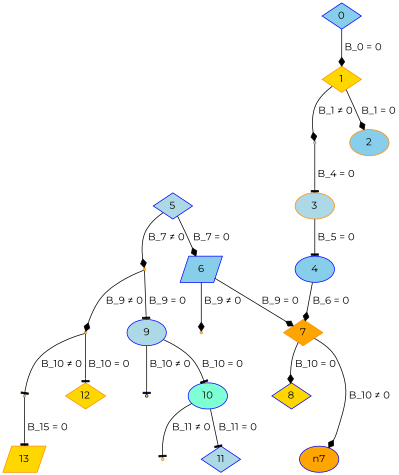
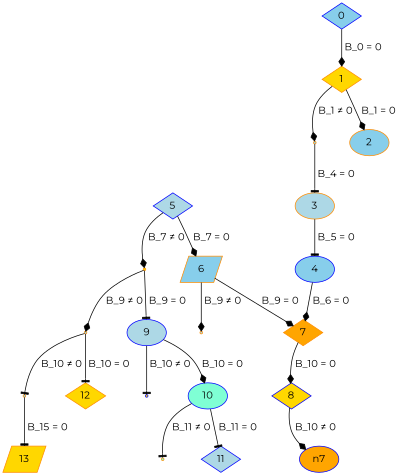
  digraph {
    fontname=Montserrat
    ordering=out
    node [color=darkorange fillcolor=skyblue fontname=Montserrat shape=point style=filled]
    edge [arrowhead=diamond fontname=Montserrat]
    3 [fillcolor=lightblue shape=ellipse]
    a1
    4 [color=blue shape=ellipse]
    a2 [fillcolor=gold]
    a3
    9 [color=blue fillcolor=lightblue shape=ellipse]
    a4
    12 [fillcolor=gold shape=diamond]
    n3 [color=blue fillcolor=gold]
    10 [color=blue fillcolor=aquamarine shape=ellipse]
    13 [fillcolor=gold shape=parallelogram]
    n1 [fillcolor=lightblue]
    n4 [fillcolor=aquamarine]
    0 [color=blue shape=diamond]
    1 [fillcolor=gold shape=diamond]
    2 [shape=ellipse]
    7 [fillcolor=orange shape=diamond]
    5 [color=blue fillcolor=lightblue shape=diamond]
-   6 [color=blue shape=parallelogram]
+   6 [shape=parallelogram]
    8 [color=blue fillcolor=gold shape=diamond]
    n2 [color=blue fillcolor=orange label=n7 shape=ellipse]
    11 [color=blue fillcolor=lightblue shape=diamond]
    3 -> 4 [arrowhead=tee label=" B_5 = 0"]
    a1 -> 3 [arrowhead=tee label=" B_4 = 0"]
    4 -> 7 [label=" B_6 = 0"]
    a2 -> a3 [label=" B_9 ≠ 0"]
    a2 -> 9 [arrowhead=tee label=" B_9 = 0"]
    a3 -> a4 [arrowhead=tee label=" B_10 ≠ 0"]
    a3 -> 12 [arrowhead=tee label=" B_10 = 0"]
    9 -> n3 [arrowhead=tee label=" B_10 ≠ 0"]
-   9 -> 10 [arrowhead=tee label=" B_10 = 0"]
+   9 -> 10 [label=" B_10 = 0"]
    a4 -> 13 [arrowhead=tee label=" B_15 = 0"]
    10 -> n4 [arrowhead=tee label=" B_11 ≠ 0"]
    10 -> 11 [arrowhead=tee label=" B_11 = 0"]
    0 -> 1 [label=" B_0 = 0"]
    1 -> a1 [label=" B_1 ≠ 0"]
    1 -> 2 [label=" B_1 = 0"]
    7 -> 8 [label=" B_10 = 0"]
-   7 -> n2 [label=" B_10 ≠ 0"]
+   8 -> n2 [label=" B_10 ≠ 0"]
    5 -> a2 [label=" B_7 ≠ 0"]
    5 -> 6 [label=" B_7 = 0"]
    6 -> n1 [label=" B_9 ≠ 0"]
    6 -> 7 [label=" B_9 = 0"]
  }
